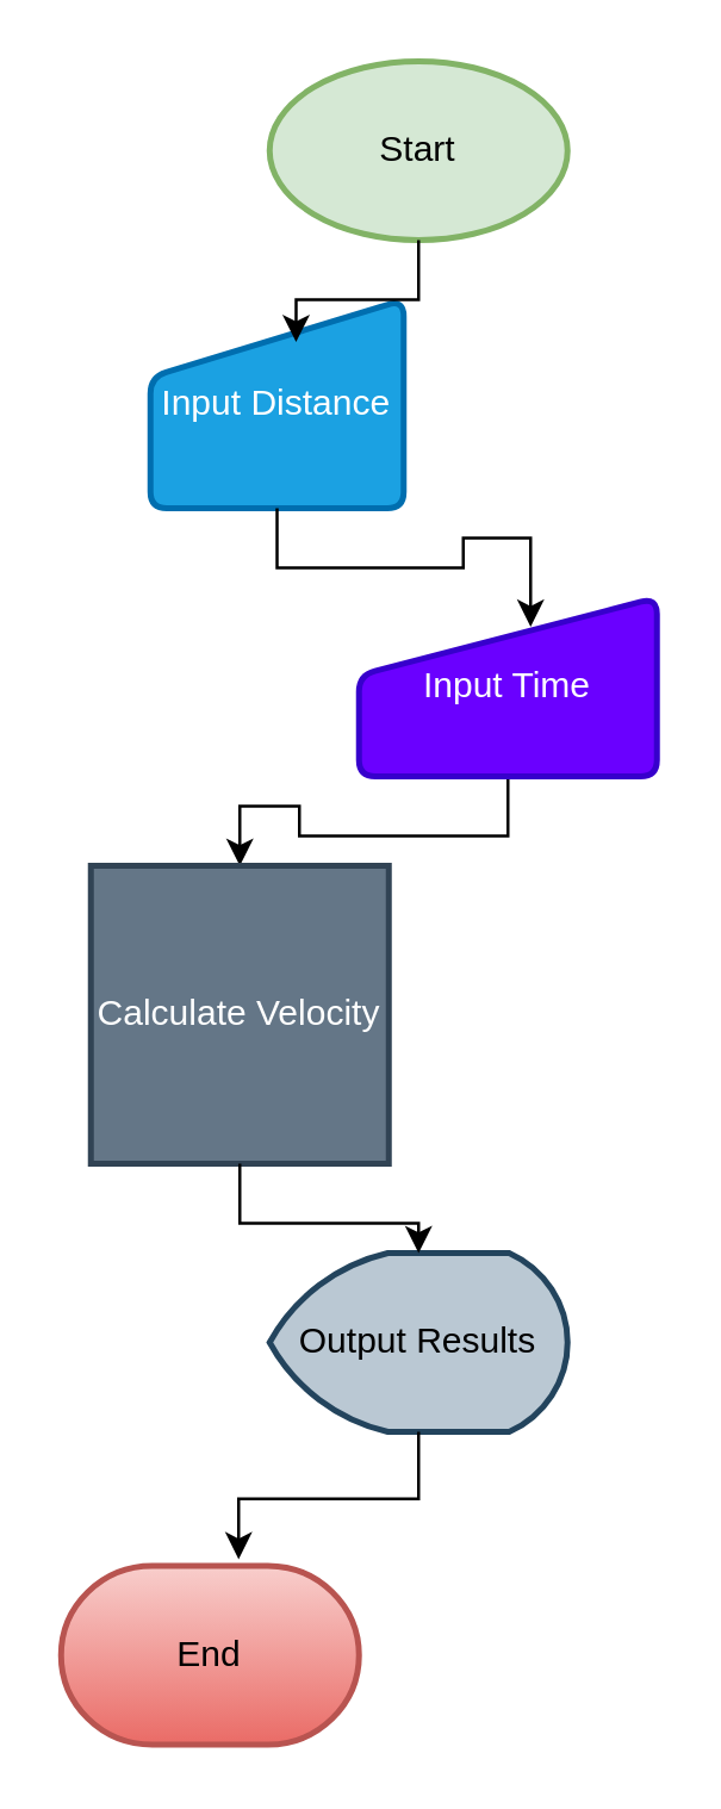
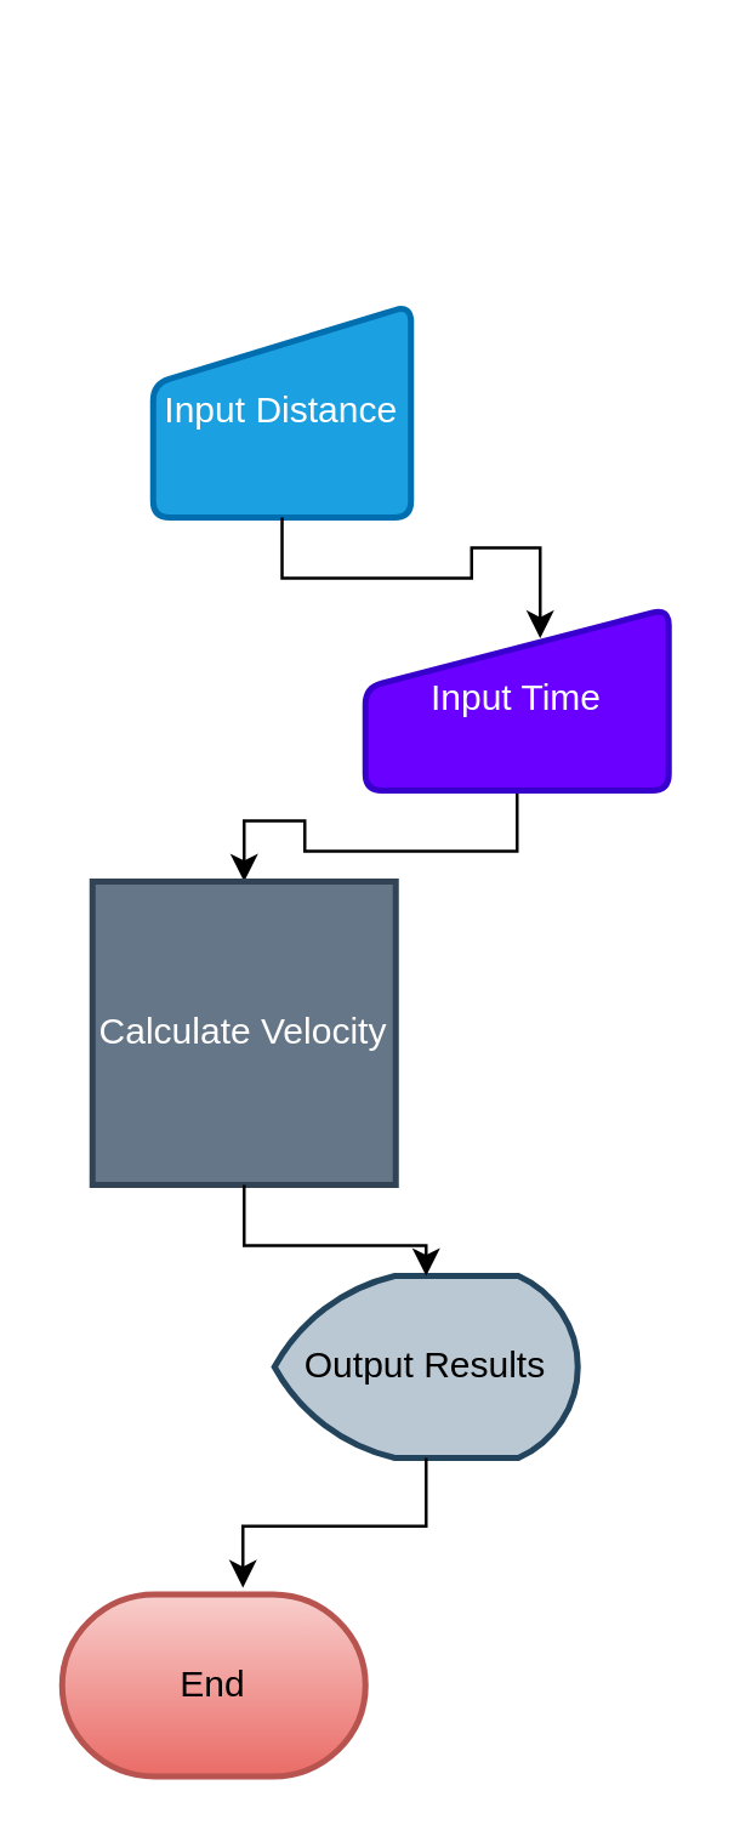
  <mxCell id="0" />
  <mxCell id="1" parent="0" />
  <mxCell id="2" style="edgeStyle=orthogonalEdgeStyle;rounded=0;orthogonalLoop=1;jettySize=auto;html=1;exitX=0.5;exitY=1;exitDx=0;exitDy=0;entryX=0.5;entryY=0;entryDx=0;entryDy=0;" parent="1" source="3" target="6" edge="1"><mxGeometry relative="1" as="geometry" /></mxCell>
  <mxCell id="3" value="Input Time" style="html=1;strokeWidth=2;shape=manualInput;whiteSpace=wrap;rounded=1;size=26;arcSize=11;fillColor=#6a00ff;fontColor=#ffffff;strokeColor=#3700CC;" parent="1" vertex="1"><mxGeometry x="120" y="200" width="100" height="60" as="geometry" /></mxCell>
- <mxCell id="4" value="Start" style="strokeWidth=2;shape=mxgraph.flowchart.start_1;fillColor=#d5e8d4;strokeColor=#82b366;whiteSpace=wrap;align=center;html=1;" parent="1" vertex="1"><mxGeometry x="90" y="20" width="100" height="60" as="geometry" /></mxCell>
  <mxCell id="5" value="Input Distance" style="html=1;strokeWidth=2;shape=manualInput;whiteSpace=wrap;rounded=1;size=26;arcSize=11;fillColor=#1ba1e2;strokeColor=#006EAF;align=center;verticalAlign=middle;fontColor=#ffffff;" parent="1" vertex="1"><mxGeometry x="50" y="100" width="85" height="70" as="geometry" /></mxCell>
  <mxCell id="6" value="Calculate Velocity" style="whiteSpace=wrap;html=1;absoluteArcSize=1;arcSize=14;strokeWidth=2;fillColor=#647687;fontColor=#ffffff;strokeColor=#314354;rounded=0;" parent="1" vertex="1"><mxGeometry x="30" y="290" width="100" height="100" as="geometry" /></mxCell>
  <mxCell id="7" value="Output Results" style="strokeWidth=2;html=1;shape=mxgraph.flowchart.display;whiteSpace=wrap;fillColor=#bac8d3;strokeColor=#23445d;" parent="1" vertex="1"><mxGeometry x="90" y="420" width="100" height="60" as="geometry" /></mxCell>
  <mxCell id="8" value="End" style="strokeWidth=2;html=1;shape=mxgraph.flowchart.terminator;whiteSpace=wrap;fillColor=#f8cecc;gradientColor=#ea6b66;strokeColor=#b85450;" parent="1" vertex="1"><mxGeometry x="20" y="525" width="100" height="60" as="geometry" /></mxCell>
- <mxCell id="9" style="edgeStyle=orthogonalEdgeStyle;rounded=0;orthogonalLoop=1;jettySize=auto;html=1;exitX=0.5;exitY=1;exitDx=0;exitDy=0;exitPerimeter=0;entryX=0.575;entryY=0.203;entryDx=0;entryDy=0;entryPerimeter=0;" parent="1" source="4" target="5" edge="1"><mxGeometry relative="1" as="geometry" /></mxCell>
  <mxCell id="10" style="edgeStyle=orthogonalEdgeStyle;rounded=0;orthogonalLoop=1;jettySize=auto;html=1;exitX=0.5;exitY=1;exitDx=0;exitDy=0;entryX=0.576;entryY=0.163;entryDx=0;entryDy=0;entryPerimeter=0;" parent="1" source="5" target="3" edge="1"><mxGeometry relative="1" as="geometry" /></mxCell>
  <mxCell id="11" style="edgeStyle=orthogonalEdgeStyle;rounded=0;orthogonalLoop=1;jettySize=auto;html=1;exitX=0.5;exitY=1;exitDx=0;exitDy=0;entryX=0.5;entryY=0;entryDx=0;entryDy=0;entryPerimeter=0;" parent="1" source="6" target="7" edge="1"><mxGeometry relative="1" as="geometry" /></mxCell>
  <mxCell id="12" style="edgeStyle=orthogonalEdgeStyle;rounded=0;orthogonalLoop=1;jettySize=auto;html=1;exitX=0.5;exitY=1;exitDx=0;exitDy=0;exitPerimeter=0;entryX=0.596;entryY=-0.037;entryDx=0;entryDy=0;entryPerimeter=0;" parent="1" source="7" target="8" edge="1"><mxGeometry relative="1" as="geometry" /></mxCell>
